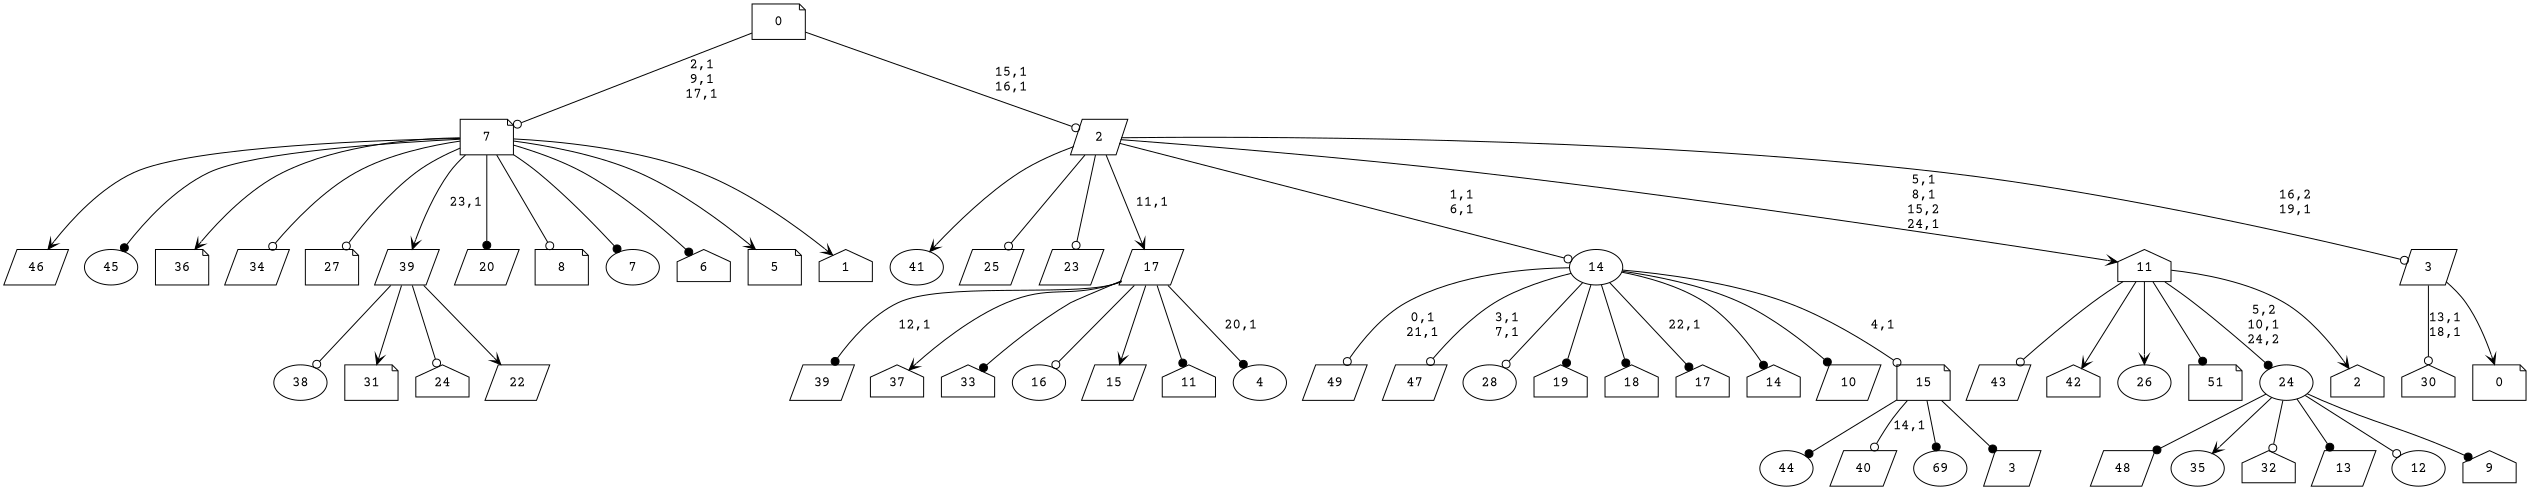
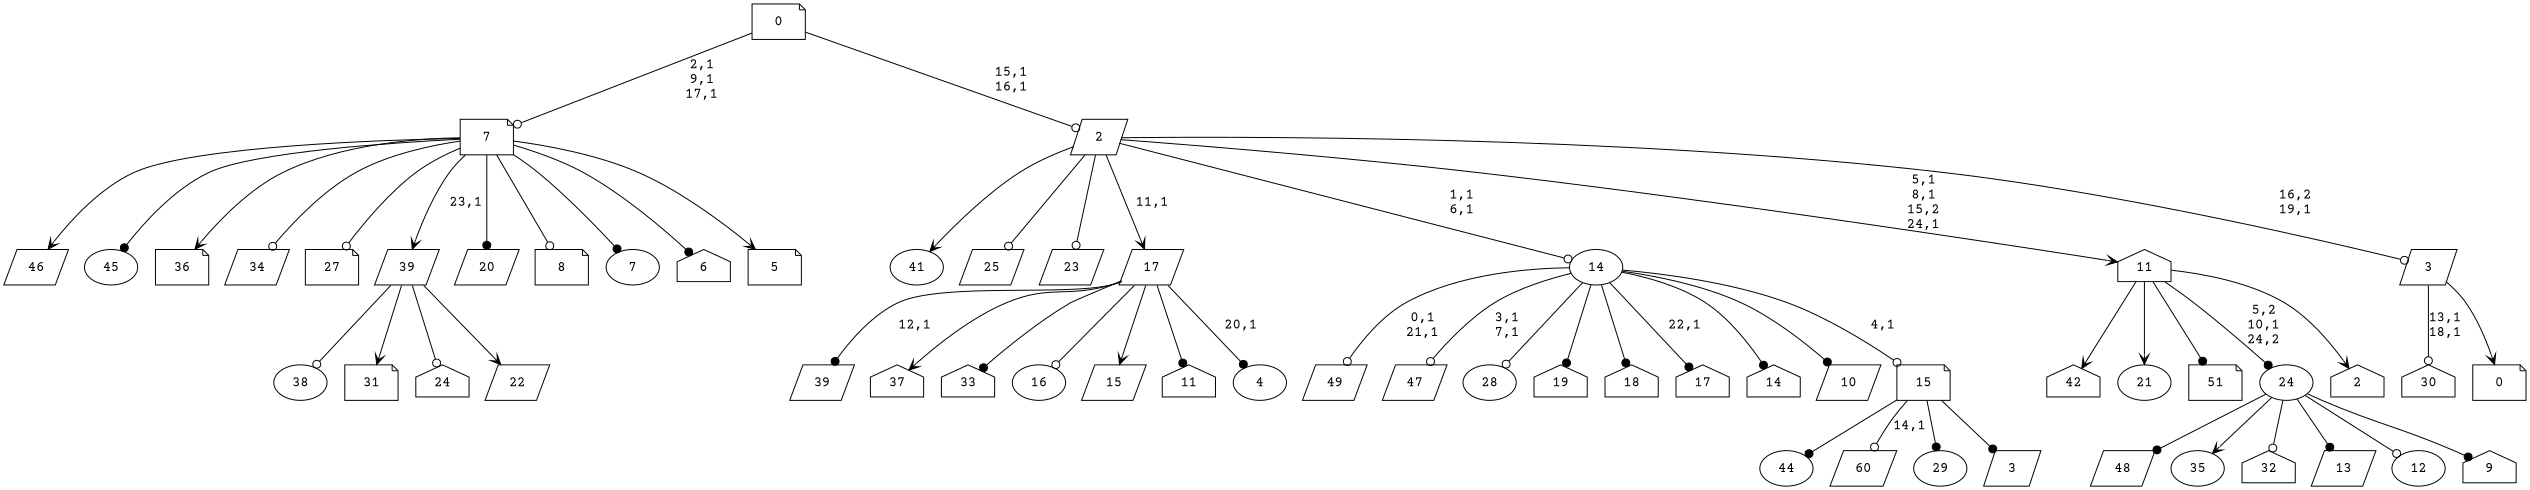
  digraph {
    fontname="Courier Prime"
    node [fontname="Courier Prime" shape=parallelogram]
    edge [arrowhead=odot fontname="Courier Prime"]
    n1 [label=49]
    n2 [label=48]
    n3 [label=47]
    n4 [label=46]
    n5 [label=45 shape=ellipse]
    n6 [label=44 shape=ellipse]
-   n7 [label=43]
    n8 [label=42 shape=house]
    n9 [label=41 shape=ellipse]
-   n10 [label=40]
+   n10 [label=60]
    n11 [label=39]
    n12 [label=38 shape=ellipse]
    n13 [label=37 shape=house]
    n14 [label=36 shape=note]
    n15 [label=35 shape=ellipse]
    n16 [label=34]
    n17 [label=33 shape=house]
    n18 [label=32 shape=house]
    n19 [label=31 shape=note]
    n20 [label=30 shape=house]
-   n21 [label=69 shape=ellipse]
+   n21 [label=29 shape=ellipse]
    n22 [label=28 shape=ellipse]
    n23 [label=27 shape=note]
-   n24 [label=26 shape=ellipse]
+   n24 [label=21 shape=ellipse]
    n25 [label=25]
    n26 [label=24 shape=house]
    n27 [label=23]
    n28 [label=22]
    39
    n30 [label=51 shape=note]
    n31 [label=20]
    n32 [label=19 shape=house]
    n33 [label=18 shape=house]
    n34 [label=17 shape=house]
    n35 [label=16 shape=ellipse]
    n36 [label=15]
    n37 [label=14 shape=house]
    n38 [label=13]
    n39 [label=12 shape=ellipse]
    n40 [label=11 shape=house]
    n41 [label=10]
    n42 [label=9 shape=house]
    24 [shape=ellipse]
    n44 [label=8 shape=note]
    n45 [label=7 shape=ellipse]
    n46 [label=6 shape=house]
    n47 [label=5 shape=note]
    n48 [label=4 shape=ellipse]
    17
    n50 [label=3]
    15 [shape=note]
    14 [shape=ellipse]
    n53 [label=2 shape=house]
    11 [shape=house]
-   n55 [label=1 shape=house]
    7 [shape=note]
    n57 [label=0 shape=note]
    3
    2
    0 [shape=note]
    39 -> n12
    39 -> n19 [arrowhead=vee]
    39 -> n26
    39 -> n28 [arrowhead=vee]
    24 -> n2 [arrowhead=dot]
    24 -> n15 [arrowhead=vee]
    24 -> n18
    24 -> n38 [arrowhead=dot]
    24 -> n39
    24 -> n42 [arrowhead=dot]
    17 -> n11 [arrowhead=dot label="12,1"]
    17 -> n13 [arrowhead=vee]
    17 -> n17 [arrowhead=dot]
    17 -> n35
    17 -> n36 [arrowhead=vee]
    17 -> n40 [arrowhead=dot]
    17 -> n48 [arrowhead=dot label="20,1"]
    15 -> n6 [arrowhead=dot]
    15 -> n10 [label="14,1"]
    15 -> n21 [arrowhead=dot]
    15 -> n50 [arrowhead=dot]
    14 -> n1 [label="0,1\n21,1"]
    14 -> n3 [label="3,1\n7,1"]
    14 -> n22
    14 -> n32 [arrowhead=dot]
    14 -> n33 [arrowhead=dot]
    14 -> n34 [arrowhead=dot label="22,1"]
    14 -> n37 [arrowhead=dot]
    14 -> n41 [arrowhead=dot]
    14 -> 15 [label="4,1"]
-   11 -> n7
    11 -> n8 [arrowhead=vee]
    11 -> n24 [arrowhead=vee]
    11 -> n30 [arrowhead=dot]
    11 -> 24 [arrowhead=dot label="5,2\n10,1\n24,2"]
    11 -> n53 [arrowhead=vee]
    7 -> n4 [arrowhead=vee]
    7 -> n5 [arrowhead=dot]
    7 -> n14 [arrowhead=vee]
    7 -> n16
    7 -> n23
    7 -> 39 [arrowhead=vee label="23,1"]
    7 -> n31 [arrowhead=dot]
    7 -> n44
    7 -> n45 [arrowhead=dot]
    7 -> n46 [arrowhead=dot]
    7 -> n47 [arrowhead=vee]
-   7 -> n55 [arrowhead=vee]
    3 -> n20 [label="13,1\n18,1"]
    3 -> n57 [arrowhead=vee]
    2 -> n9 [arrowhead=vee]
    2 -> n25
    2 -> n27
    2 -> 17 [arrowhead=vee label="11,1"]
    2 -> 14 [label="1,1\n6,1"]
    2 -> 11 [arrowhead=vee label="5,1\n8,1\n15,2\n24,1"]
    2 -> 3 [label="16,2\n19,1"]
    0 -> 7 [label="2,1\n9,1\n17,1"]
    0 -> 2 [label="15,1\n16,1"]
  }
